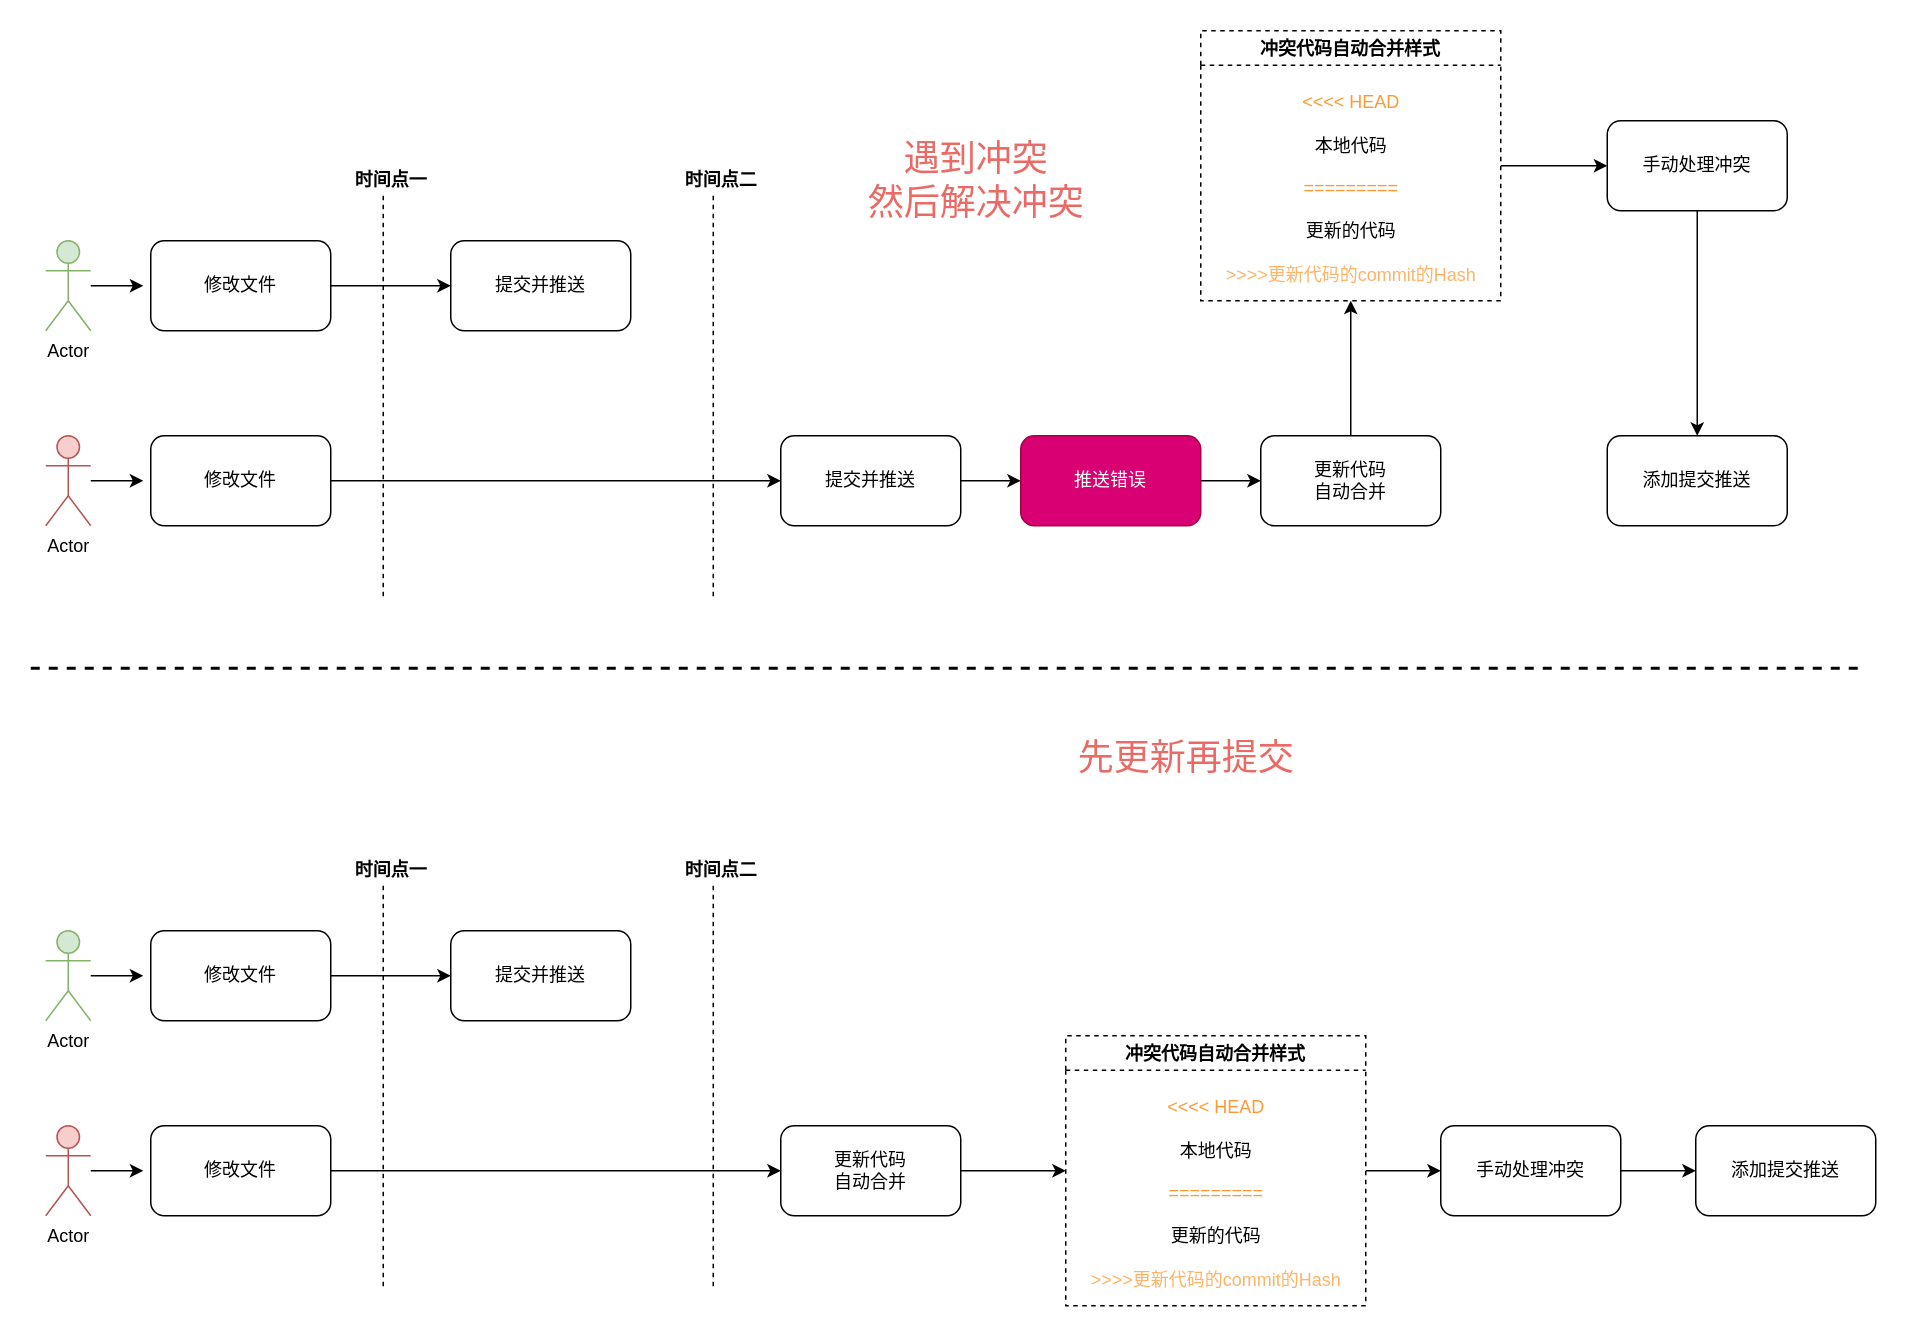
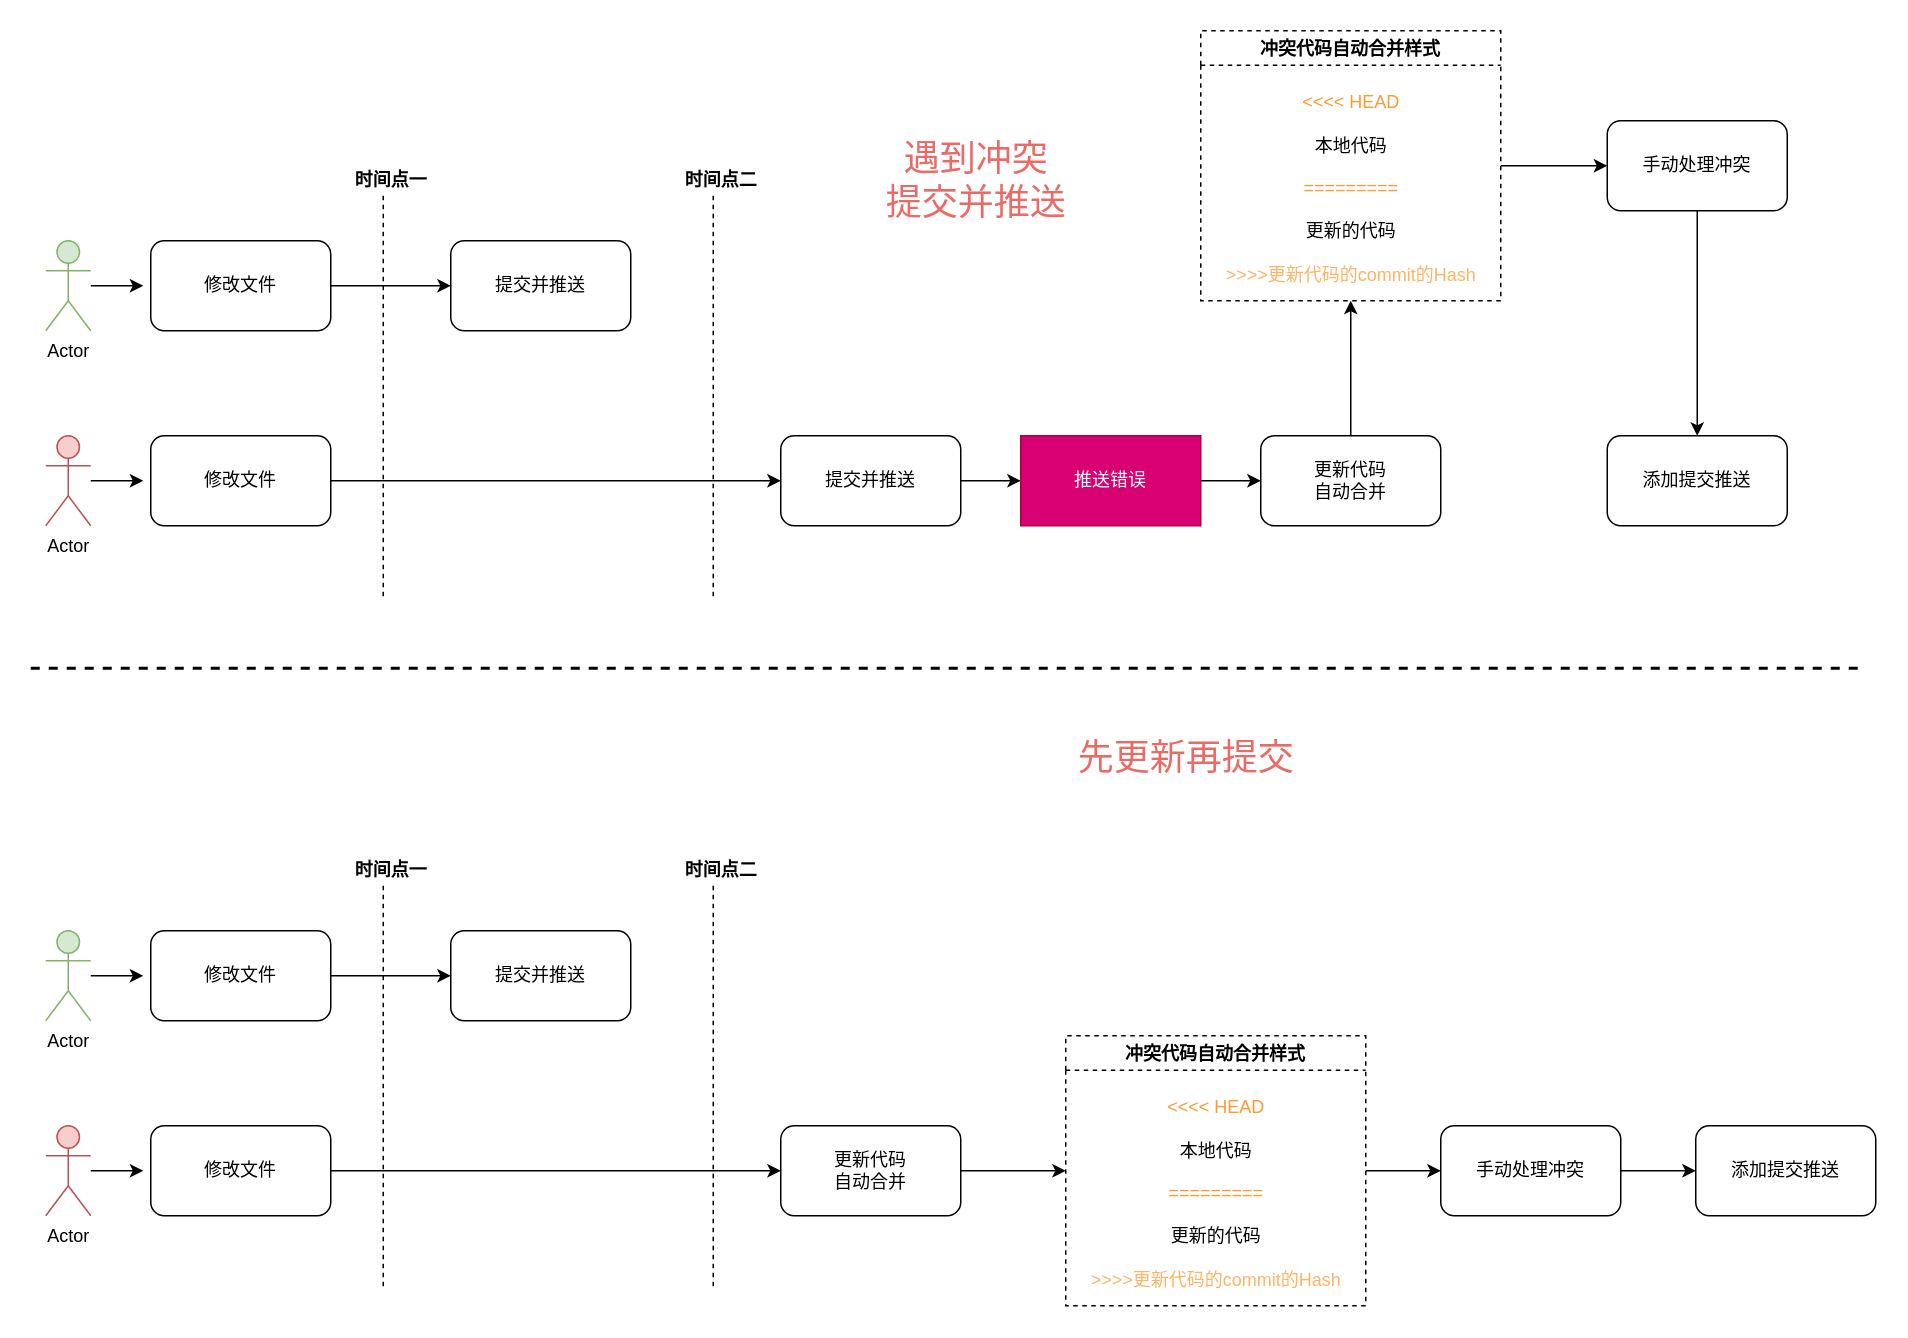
  <mxCell id="0" />
  <mxCell id="1" parent="0" />
  <mxCell id="2" value="" style="edgeStyle=orthogonalEdgeStyle;rounded=0;orthogonalLoop=1;jettySize=auto;html=1;" edge="1" parent="1" source="3"><mxGeometry relative="1" as="geometry"><mxPoint x="95" y="190" as="targetPoint" /></mxGeometry></mxCell>
  <mxCell id="3" value="Actor" style="shape=umlActor;verticalLabelPosition=bottom;verticalAlign=top;html=1;outlineConnect=0;fillColor=#d5e8d4;strokeColor=#82b366;" vertex="1" parent="1"><mxGeometry x="30" y="160" width="30" height="60" as="geometry" /></mxCell>
  <mxCell id="4" value="" style="edgeStyle=orthogonalEdgeStyle;rounded=0;orthogonalLoop=1;jettySize=auto;html=1;" edge="1" parent="1" source="5" target="6"><mxGeometry relative="1" as="geometry" /></mxCell>
  <mxCell id="5" value="修改文件" style="rounded=1;whiteSpace=wrap;html=1;" vertex="1" parent="1"><mxGeometry x="100" y="160" width="120" height="60" as="geometry" /></mxCell>
  <mxCell id="6" value="提交并推送" style="whiteSpace=wrap;html=1;rounded=1;" vertex="1" parent="1"><mxGeometry x="300" y="160" width="120" height="60" as="geometry" /></mxCell>
  <mxCell id="7" value="" style="edgeStyle=orthogonalEdgeStyle;rounded=0;orthogonalLoop=1;jettySize=auto;html=1;" edge="1" parent="1" source="8"><mxGeometry relative="1" as="geometry"><mxPoint x="95" y="320" as="targetPoint" /></mxGeometry></mxCell>
  <mxCell id="8" value="Actor" style="shape=umlActor;verticalLabelPosition=bottom;verticalAlign=top;html=1;outlineConnect=0;fillColor=#f8cecc;strokeColor=#b85450;" vertex="1" parent="1"><mxGeometry x="30" y="290" width="30" height="60" as="geometry" /></mxCell>
  <mxCell id="9" value="" style="edgeStyle=orthogonalEdgeStyle;rounded=0;orthogonalLoop=1;jettySize=auto;html=1;" edge="1" parent="1" source="10" target="12"><mxGeometry relative="1" as="geometry" /></mxCell>
  <mxCell id="10" value="修改文件" style="rounded=1;whiteSpace=wrap;html=1;" vertex="1" parent="1"><mxGeometry x="100" y="290" width="120" height="60" as="geometry" /></mxCell>
  <mxCell id="11" value="" style="edgeStyle=orthogonalEdgeStyle;rounded=0;orthogonalLoop=1;jettySize=auto;html=1;" edge="1" parent="1" source="12" target="20"><mxGeometry relative="1" as="geometry" /></mxCell>
  <mxCell id="12" value="提交并推送" style="whiteSpace=wrap;html=1;rounded=1;" vertex="1" parent="1"><mxGeometry x="520" y="290" width="120" height="60" as="geometry" /></mxCell>
  <mxCell id="13" value="" style="group" vertex="1" connectable="0" parent="1"><mxGeometry x="230" y="110" width="60" height="290" as="geometry" /></mxCell>
  <mxCell id="14" value="" style="line;strokeWidth=1;direction=south;html=1;dashed=1;" vertex="1" parent="13"><mxGeometry x="20" y="20" width="10" height="270" as="geometry" /></mxCell>
  <mxCell id="15" value="&lt;b&gt;时间点一&lt;/b&gt;" style="text;html=1;align=center;verticalAlign=middle;resizable=0;points=[];autosize=1;strokeColor=none;fillColor=none;" vertex="1" parent="13"><mxGeometry width="60" height="20" as="geometry" /></mxCell>
  <mxCell id="16" value="" style="group;strokeWidth=1;" vertex="1" connectable="0" parent="1"><mxGeometry x="450" y="110" width="60" height="290" as="geometry" /></mxCell>
  <mxCell id="17" value="" style="line;strokeWidth=1;direction=south;html=1;dashed=1;" vertex="1" parent="16"><mxGeometry x="20" y="20" width="10" height="270" as="geometry" /></mxCell>
  <mxCell id="18" value="&lt;b&gt;时间点二&lt;br&gt;&lt;/b&gt;" style="text;html=1;align=center;verticalAlign=middle;resizable=0;points=[];autosize=1;strokeColor=none;fillColor=none;" vertex="1" parent="16"><mxGeometry width="60" height="20" as="geometry" /></mxCell>
  <mxCell id="19" value="" style="edgeStyle=orthogonalEdgeStyle;rounded=0;orthogonalLoop=1;jettySize=auto;html=1;" edge="1" parent="1" source="20" target="22"><mxGeometry relative="1" as="geometry" /></mxCell>
- <mxCell id="20" value="推送错误" style="whiteSpace=wrap;html=1;rounded=1;fillColor=#d80073;fontColor=#ffffff;strokeColor=#A50040;" vertex="1" parent="1"><mxGeometry x="680" y="290" width="120" height="60" as="geometry" /></mxCell>
+ <mxCell id="20" value="推送错误" style="whiteSpace=wrap;html=1;fillColor=#d80073;fontColor=#ffffff;strokeColor=#A50040;rounded=0;" vertex="1" parent="1"><mxGeometry x="680" y="290" width="120" height="60" as="geometry" /></mxCell>
  <mxCell id="21" value="" style="edgeStyle=orthogonalEdgeStyle;rounded=0;orthogonalLoop=1;jettySize=auto;html=1;fontColor=#000000;entryX=0.5;entryY=1;entryDx=0;entryDy=0;" edge="1" parent="1" source="22" target="24"><mxGeometry relative="1" as="geometry"><mxPoint x="900" y="210" as="targetPoint" /></mxGeometry></mxCell>
  <mxCell id="22" value="更新代码&lt;br&gt;自动合并" style="whiteSpace=wrap;html=1;rounded=1;" vertex="1" parent="1"><mxGeometry x="840" y="290" width="120" height="60" as="geometry" /></mxCell>
  <mxCell id="23" value="" style="edgeStyle=orthogonalEdgeStyle;rounded=0;orthogonalLoop=1;jettySize=auto;html=1;fontColor=#000000;" edge="1" parent="1" source="24" target="27"><mxGeometry relative="1" as="geometry" /></mxCell>
  <mxCell id="24" value="冲突代码自动合并样式" style="swimlane;dashed=1;fontColor=#000000;strokeWidth=1;swimlaneFillColor=default;" vertex="1" parent="1"><mxGeometry x="800" y="20" width="200" height="180" as="geometry"><mxRectangle x="970" y="160" width="100" height="23" as="alternateBounds" /></mxGeometry></mxCell>
  <mxCell id="25" value="&lt;font style=&quot;&quot; color=&quot;#ff9933&quot;&gt;&amp;lt;&amp;lt;&amp;lt;&amp;lt; HEAD&lt;br&gt;&lt;/font&gt;&lt;br style=&quot;color: rgb(0, 0, 0);&quot;&gt;&lt;span style=&quot;color: rgb(0, 0, 0);&quot;&gt;本地代码&lt;br&gt;&lt;/span&gt;&lt;br style=&quot;color: rgb(0, 0, 0);&quot;&gt;&lt;font style=&quot;&quot; color=&quot;#ff9933&quot;&gt;=========&lt;br&gt;&lt;/font&gt;&lt;br style=&quot;color: rgb(0, 0, 0);&quot;&gt;&lt;span style=&quot;color: rgb(0, 0, 0);&quot;&gt;更新的代码&lt;br&gt;&lt;/span&gt;&lt;br style=&quot;color: rgb(0, 0, 0);&quot;&gt;&lt;font style=&quot;&quot; color=&quot;#ffb366&quot;&gt;&amp;gt;&amp;gt;&amp;gt;&amp;gt;更新代码的commit的Hash&lt;/font&gt;" style="text;html=1;align=center;verticalAlign=middle;resizable=0;points=[];autosize=1;strokeColor=none;fillColor=none;fontColor=#FF9933;" vertex="1" parent="24"><mxGeometry x="10" y="40" width="180" height="130" as="geometry" /></mxCell>
  <mxCell id="26" value="" style="edgeStyle=orthogonalEdgeStyle;rounded=0;orthogonalLoop=1;jettySize=auto;html=1;fontColor=#000000;" edge="1" parent="1" source="27" target="28"><mxGeometry relative="1" as="geometry" /></mxCell>
  <mxCell id="27" value="手动处理冲突" style="whiteSpace=wrap;html=1;rounded=1;" vertex="1" parent="1"><mxGeometry x="1071" y="80" width="120" height="60" as="geometry" /></mxCell>
  <mxCell id="28" value="添加提交推送" style="whiteSpace=wrap;html=1;rounded=1;" vertex="1" parent="1"><mxGeometry x="1071" y="290" width="120" height="60" as="geometry" /></mxCell>
  <mxCell id="29" value="" style="line;strokeWidth=2;html=1;dashed=1;fontColor=#000000;" vertex="1" parent="1"><mxGeometry x="20" y="440" width="1220" height="10" as="geometry" /></mxCell>
- <mxCell id="30" value="&lt;font color=&quot;#ea6b66&quot; style=&quot;font-size: 24px;&quot;&gt;遇到冲突&lt;br&gt;然后解决冲突&lt;/font&gt;" style="text;html=1;align=center;verticalAlign=middle;resizable=0;points=[];autosize=1;strokeColor=none;fillColor=none;fontColor=#000000;" vertex="1" parent="1"><mxGeometry x="570" y="100" width="160" height="40" as="geometry" /></mxCell>
+ <mxCell id="30" value="&lt;font color=&quot;#ea6b66&quot; style=&quot;font-size: 24px;&quot;&gt;遇到冲突&lt;br&gt;提交并推送&lt;/font&gt;" style="text;html=1;align=center;verticalAlign=middle;resizable=0;points=[];autosize=1;strokeColor=none;fillColor=none;fontColor=#000000;" vertex="1" parent="1"><mxGeometry x="570" y="100" width="160" height="40" as="geometry" /></mxCell>
  <mxCell id="31" value="" style="edgeStyle=orthogonalEdgeStyle;rounded=0;orthogonalLoop=1;jettySize=auto;html=1;" edge="1" parent="1" source="32"><mxGeometry relative="1" as="geometry"><mxPoint x="95" y="650" as="targetPoint" /></mxGeometry></mxCell>
  <mxCell id="32" value="Actor" style="shape=umlActor;verticalLabelPosition=bottom;verticalAlign=top;html=1;outlineConnect=0;fillColor=#d5e8d4;strokeColor=#82b366;" vertex="1" parent="1"><mxGeometry x="30" y="620" width="30" height="60" as="geometry" /></mxCell>
  <mxCell id="33" value="" style="edgeStyle=orthogonalEdgeStyle;rounded=0;orthogonalLoop=1;jettySize=auto;html=1;" edge="1" parent="1" source="34" target="35"><mxGeometry relative="1" as="geometry" /></mxCell>
  <mxCell id="34" value="修改文件" style="rounded=1;whiteSpace=wrap;html=1;" vertex="1" parent="1"><mxGeometry x="100" y="620" width="120" height="60" as="geometry" /></mxCell>
  <mxCell id="35" value="提交并推送" style="whiteSpace=wrap;html=1;rounded=1;" vertex="1" parent="1"><mxGeometry x="300" y="620" width="120" height="60" as="geometry" /></mxCell>
  <mxCell id="36" value="" style="edgeStyle=orthogonalEdgeStyle;rounded=0;orthogonalLoop=1;jettySize=auto;html=1;" edge="1" parent="1" source="37"><mxGeometry relative="1" as="geometry"><mxPoint x="95" y="780" as="targetPoint" /></mxGeometry></mxCell>
  <mxCell id="37" value="Actor" style="shape=umlActor;verticalLabelPosition=bottom;verticalAlign=top;html=1;outlineConnect=0;fillColor=#f8cecc;strokeColor=#b85450;" vertex="1" parent="1"><mxGeometry x="30" y="750" width="30" height="60" as="geometry" /></mxCell>
  <mxCell id="38" value="" style="edgeStyle=orthogonalEdgeStyle;rounded=0;orthogonalLoop=1;jettySize=auto;html=1;" edge="1" parent="1" source="39"><mxGeometry relative="1" as="geometry"><mxPoint x="520" y="780" as="targetPoint" /></mxGeometry></mxCell>
  <mxCell id="39" value="修改文件" style="rounded=1;whiteSpace=wrap;html=1;" vertex="1" parent="1"><mxGeometry x="100" y="750" width="120" height="60" as="geometry" /></mxCell>
  <mxCell id="40" value="" style="group" vertex="1" connectable="0" parent="1"><mxGeometry x="230" y="570" width="60" height="290" as="geometry" /></mxCell>
  <mxCell id="41" value="" style="line;strokeWidth=1;direction=south;html=1;dashed=1;" vertex="1" parent="40"><mxGeometry x="20" y="20" width="10" height="270" as="geometry" /></mxCell>
  <mxCell id="42" value="&lt;b&gt;时间点一&lt;/b&gt;" style="text;html=1;align=center;verticalAlign=middle;resizable=0;points=[];autosize=1;strokeColor=none;fillColor=none;" vertex="1" parent="40"><mxGeometry width="60" height="20" as="geometry" /></mxCell>
  <mxCell id="43" value="" style="group" vertex="1" connectable="0" parent="1"><mxGeometry x="450" y="570" width="60" height="290" as="geometry" /></mxCell>
  <mxCell id="44" value="" style="line;strokeWidth=1;direction=south;html=1;dashed=1;" vertex="1" parent="43"><mxGeometry x="20" y="20" width="10" height="270" as="geometry" /></mxCell>
  <mxCell id="45" value="&lt;b&gt;时间点二&lt;br&gt;&lt;/b&gt;" style="text;html=1;align=center;verticalAlign=middle;resizable=0;points=[];autosize=1;strokeColor=none;fillColor=none;" vertex="1" parent="43"><mxGeometry width="60" height="20" as="geometry" /></mxCell>
  <mxCell id="46" value="" style="edgeStyle=orthogonalEdgeStyle;rounded=0;orthogonalLoop=1;jettySize=auto;html=1;fontSize=24;fontColor=#EA6B66;entryX=0;entryY=0.5;entryDx=0;entryDy=0;" edge="1" parent="1" source="47" target="49"><mxGeometry relative="1" as="geometry"><mxPoint x="710" y="770" as="targetPoint" /></mxGeometry></mxCell>
  <mxCell id="47" value="更新代码&lt;br&gt;自动合并" style="whiteSpace=wrap;html=1;rounded=1;" vertex="1" parent="1"><mxGeometry x="520" y="750" width="120" height="60" as="geometry" /></mxCell>
  <mxCell id="48" value="" style="edgeStyle=orthogonalEdgeStyle;rounded=0;orthogonalLoop=1;jettySize=auto;html=1;fontColor=#000000;" edge="1" parent="1" source="49" target="52"><mxGeometry relative="1" as="geometry" /></mxCell>
  <mxCell id="49" value="冲突代码自动合并样式" style="swimlane;dashed=1;fontColor=#000000;strokeWidth=1;swimlaneFillColor=default;" vertex="1" parent="1"><mxGeometry x="710" y="690" width="200" height="180" as="geometry"><mxRectangle x="970" y="160" width="100" height="23" as="alternateBounds" /></mxGeometry></mxCell>
  <mxCell id="50" value="&lt;font style=&quot;&quot; color=&quot;#ff9933&quot;&gt;&amp;lt;&amp;lt;&amp;lt;&amp;lt; HEAD&lt;br&gt;&lt;/font&gt;&lt;br style=&quot;color: rgb(0, 0, 0);&quot;&gt;&lt;span style=&quot;color: rgb(0, 0, 0);&quot;&gt;本地代码&lt;br&gt;&lt;/span&gt;&lt;br style=&quot;color: rgb(0, 0, 0);&quot;&gt;&lt;font style=&quot;&quot; color=&quot;#ff9933&quot;&gt;=========&lt;br&gt;&lt;/font&gt;&lt;br style=&quot;color: rgb(0, 0, 0);&quot;&gt;&lt;span style=&quot;color: rgb(0, 0, 0);&quot;&gt;更新的代码&lt;br&gt;&lt;/span&gt;&lt;br style=&quot;color: rgb(0, 0, 0);&quot;&gt;&lt;font style=&quot;&quot; color=&quot;#ffb366&quot;&gt;&amp;gt;&amp;gt;&amp;gt;&amp;gt;更新代码的commit的Hash&lt;/font&gt;" style="text;html=1;align=center;verticalAlign=middle;resizable=0;points=[];autosize=1;strokeColor=none;fillColor=none;fontColor=#FF9933;" vertex="1" parent="49"><mxGeometry x="10" y="40" width="180" height="130" as="geometry" /></mxCell>
  <mxCell id="51" value="" style="edgeStyle=orthogonalEdgeStyle;rounded=0;orthogonalLoop=1;jettySize=auto;html=1;fontColor=#000000;" edge="1" parent="1" source="52" target="53"><mxGeometry relative="1" as="geometry" /></mxCell>
  <mxCell id="52" value="手动处理冲突" style="whiteSpace=wrap;html=1;rounded=1;" vertex="1" parent="1"><mxGeometry x="960" y="750" width="120" height="60" as="geometry" /></mxCell>
  <mxCell id="53" value="添加提交推送" style="whiteSpace=wrap;html=1;rounded=1;" vertex="1" parent="1"><mxGeometry x="1130" y="750" width="120" height="60" as="geometry" /></mxCell>
  <mxCell id="54" value="&lt;font color=&quot;#ea6b66&quot; style=&quot;font-size: 24px;&quot;&gt;先更新再提交&lt;br&gt;&lt;/font&gt;" style="text;html=1;align=center;verticalAlign=middle;resizable=0;points=[];autosize=1;strokeColor=none;fillColor=none;fontColor=#000000;" vertex="1" parent="1"><mxGeometry x="710" y="495" width="160" height="20" as="geometry" /></mxCell>
